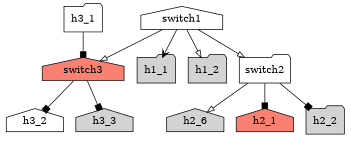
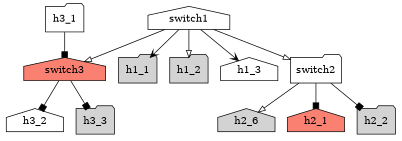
  digraph {
    node [fillcolor=white shape=house style=filled]
    edge [arrowhead=box]
    switch2 [shape=folder]
    switch1
    switch3 [fillcolor=salmon]
    h1_1 [fillcolor=lightgrey shape=folder]
    h1_2 [fillcolor=lightgrey shape=folder]
+   h1_3
    h2_1 [fillcolor=salmon]
    h2_2 [fillcolor=lightgrey shape=folder]
    n9 [fillcolor=lightgrey label=h2_6]
    h3_2
-   h3_3 [fillcolor=lightgrey]
+   h3_3 [fillcolor=lightgrey shape=folder]
    h3_1 [shape=folder]
    switch2 -> h2_1
    switch2 -> h2_2
    switch2 -> n9 [arrowhead=onormal]
    switch1 -> switch2 [arrowhead=onormal]
    switch1 -> switch3 [arrowhead=onormal]
    switch1 -> h1_1 [arrowhead=vee]
    switch1 -> h1_2 [arrowhead=onormal]
+   switch1 -> h1_3 [arrowhead=vee]
    switch3 -> h3_2
    switch3 -> h3_3
    h3_1 -> switch3
  }
